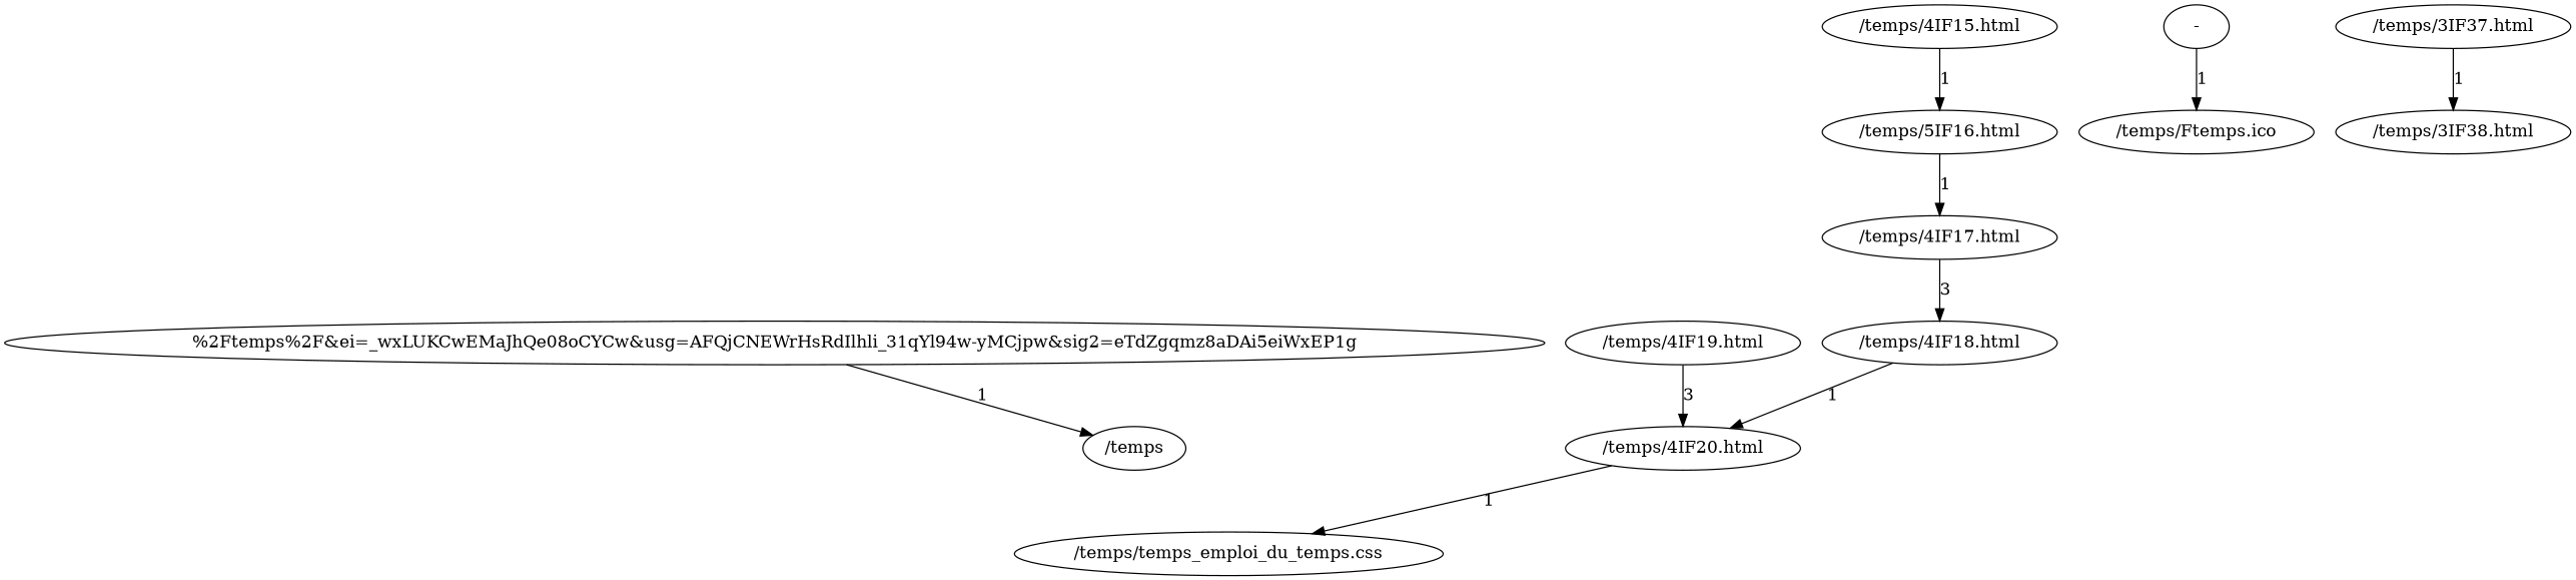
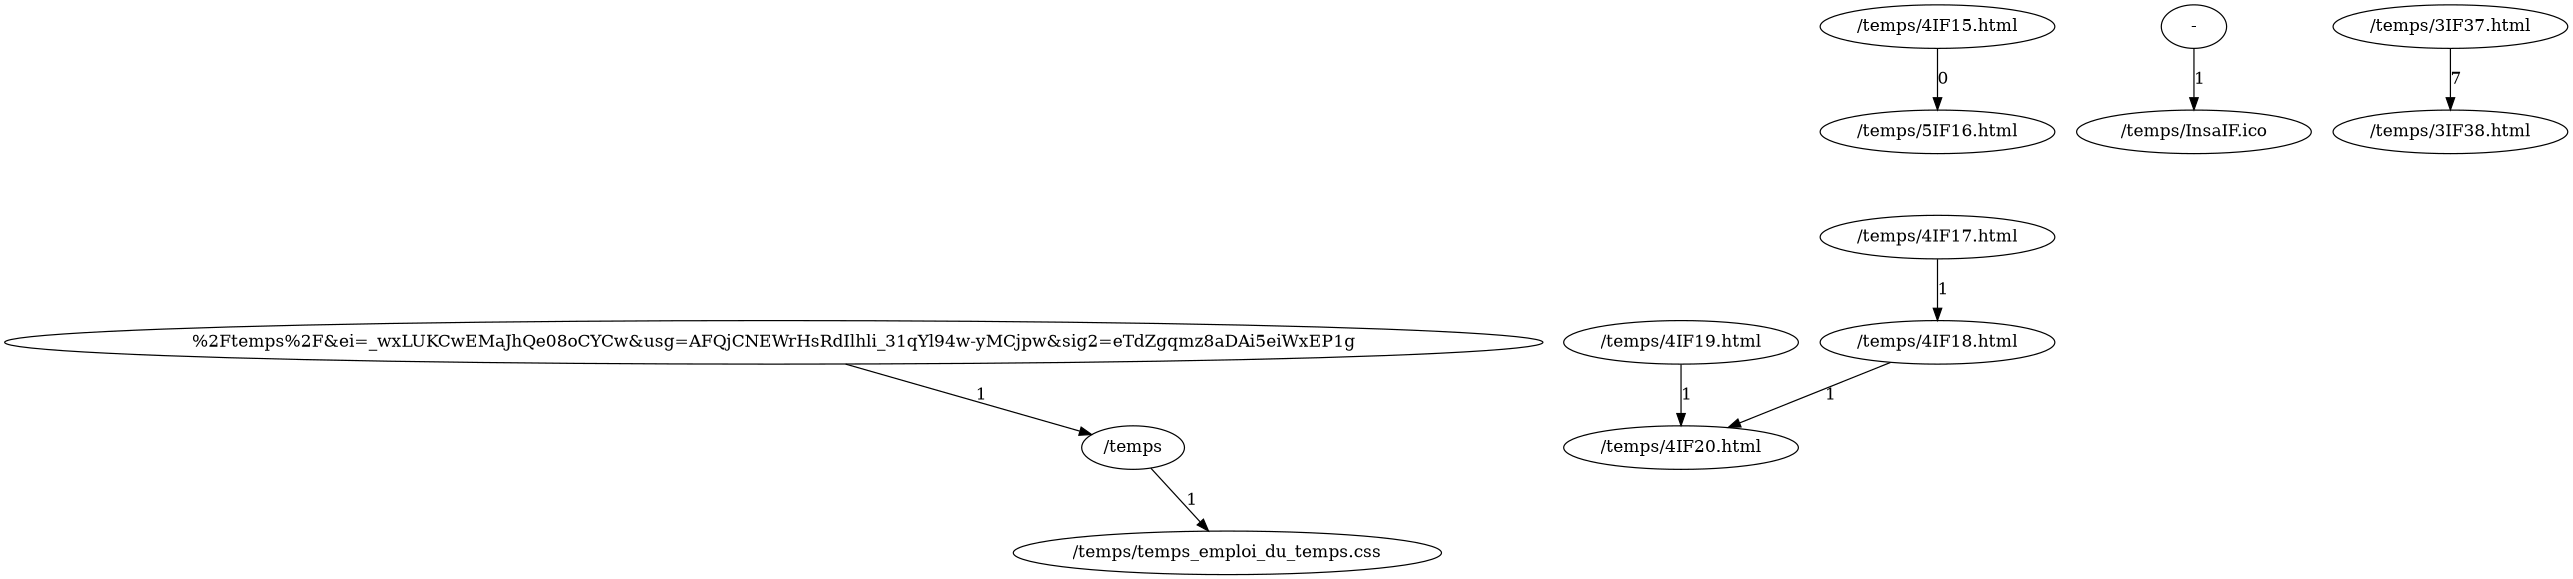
  digraph {
    n1 [label="/temps/temps_emploi_du_temps.css"]
    n2 [label="-"]
-   n3 [label="/temps/Ftemps.ico"]
+   n3 [label="/temps/InsaIF.ico"]
    n4 [label="/temps"]
    n5 [label="/temps/4IF20.html"]
    n6 [label="%2Ftemps%2F&ei=_wxLUKCwEMaJhQe08oCYCw&usg=AFQjCNEWrHsRdIlhli_31qYl94w-yMCjpw&sig2=eTdZgqmz8aDAi5eiWxEP1g"]
    n7 [label="/temps/3IF38.html"]
    n8 [label="/temps/4IF19.html"]
    n9 [label="/temps/4IF18.html"]
    n10 [label="/temps/4IF17.html"]
    n11 [label="/temps/3IF37.html"]
    n12 [label="/temps/5IF16.html"]
    n13 [label="/temps/4IF15.html"]
    n2 -> n3 [label=1]
-   n5 -> n1 [label=1]
+   n4 -> n1 [label=1]
    n6 -> n4 [label=1]
-   n8 -> n5 [label=3]
+   n8 -> n5 [label=1]
    n9 -> n5 [label=1]
-   n10 -> n9 [label=3]
-   n11 -> n7 [label=1]
-   n12 -> n10 [label=1]
-   n13 -> n12 [label=1]
+   n10 -> n9 [label=1]
+   n11 -> n7 [label=7]
+   n13 -> n12 [label=0]
  }
